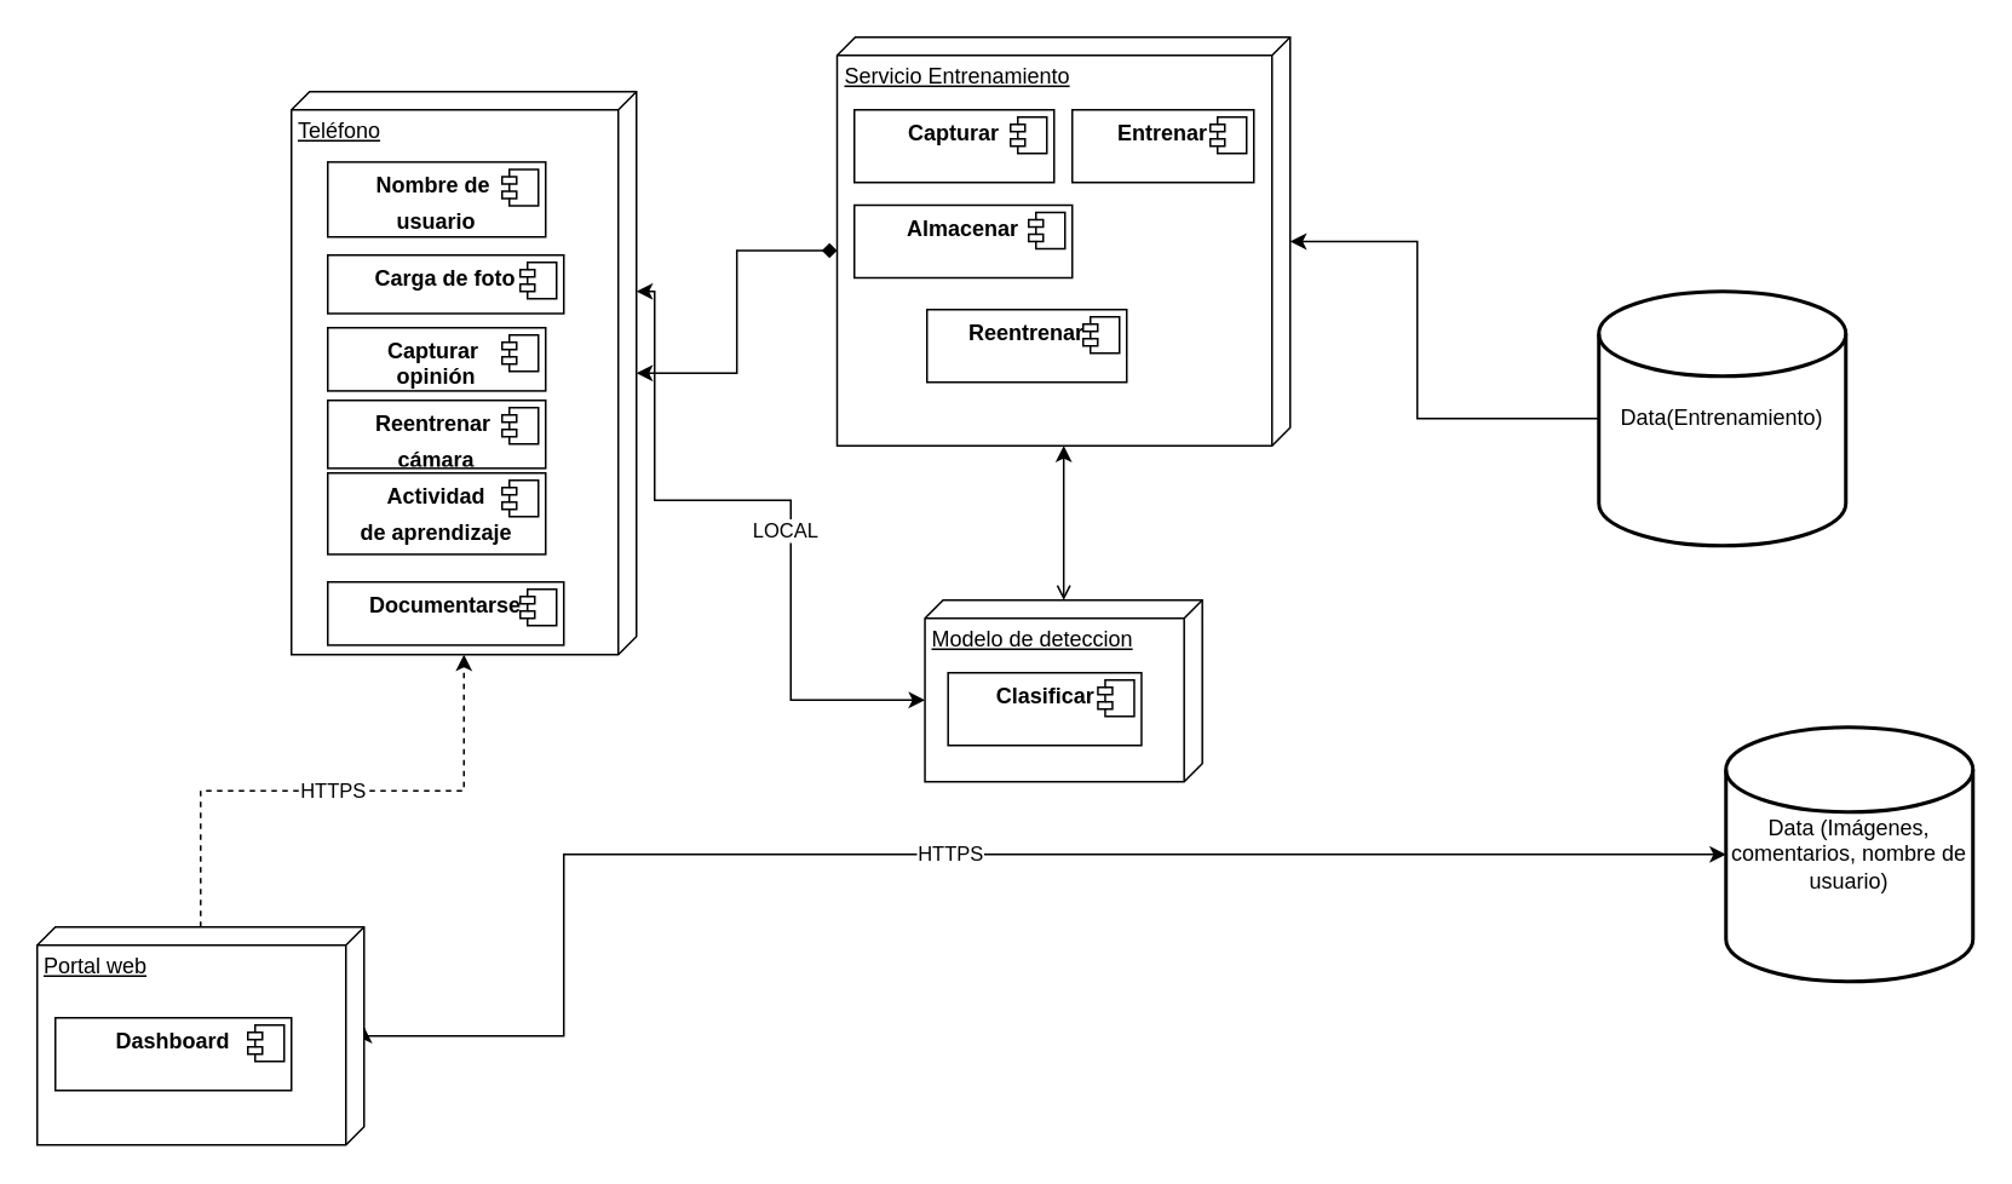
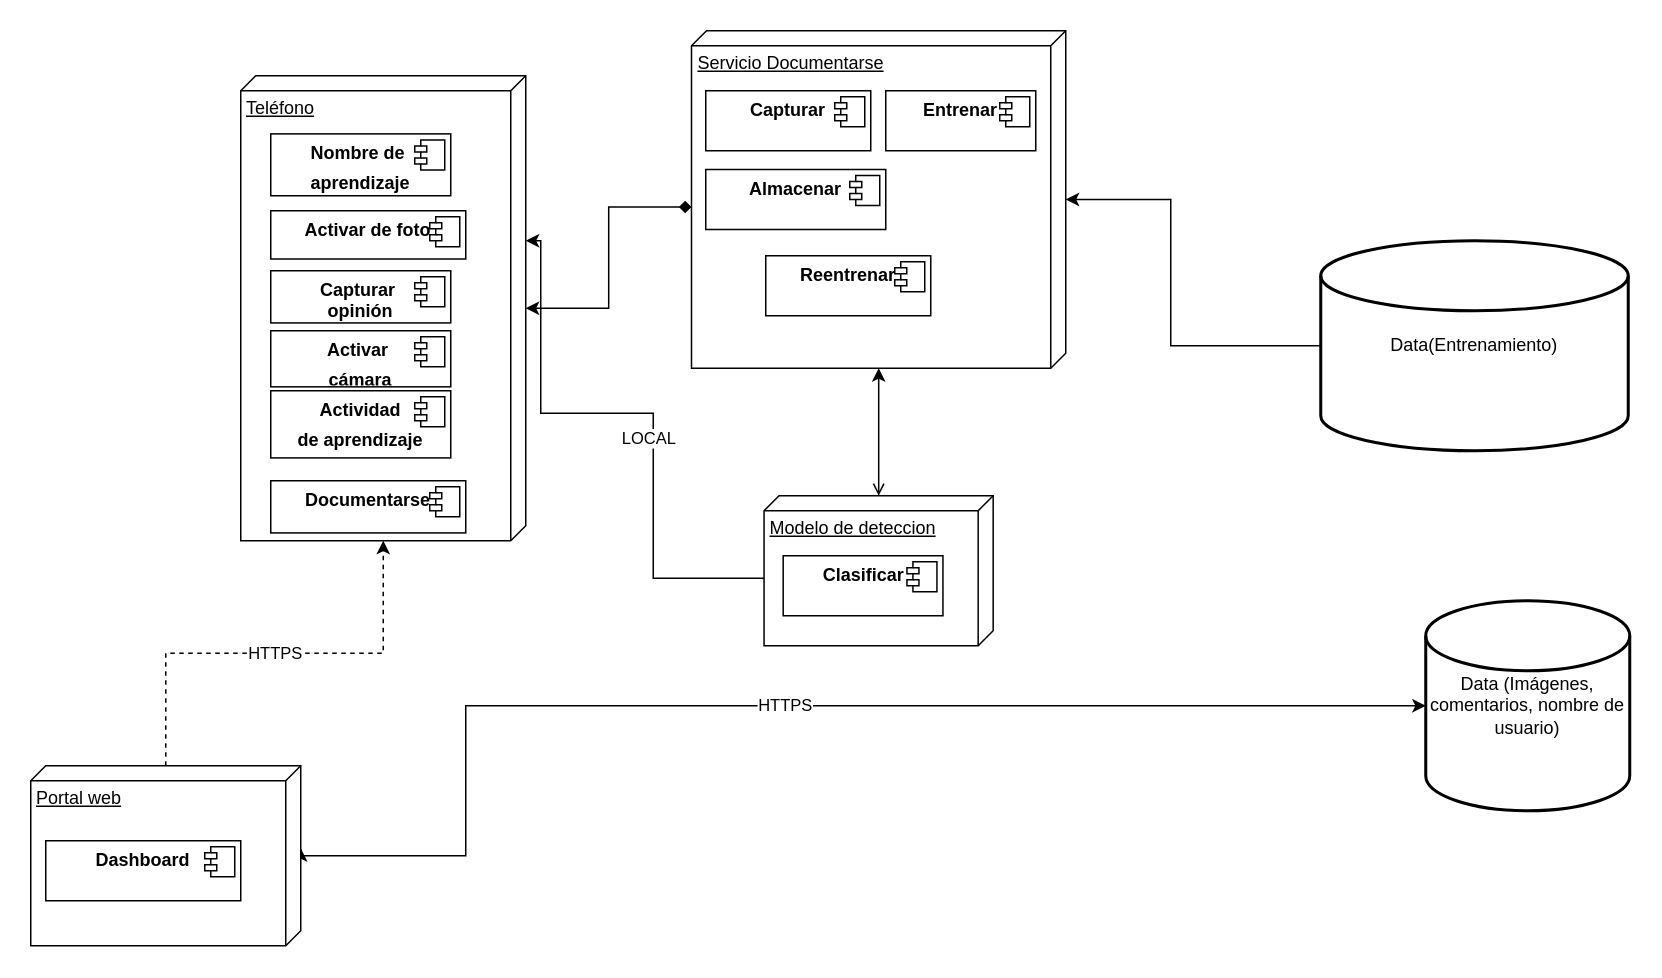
  <mxCell id="0" />
  <mxCell id="1" parent="0" />
  <mxCell id="2" value="" style="edgeStyle=orthogonalEdgeStyle;rounded=0;orthogonalLoop=1;jettySize=auto;html=1;startArrow=classic;startFill=1;endArrow=open;" parent="1" source="4" target="30" edge="1"><mxGeometry relative="1" as="geometry" /></mxCell>
  <mxCell id="3" value="" style="edgeStyle=orthogonalEdgeStyle;rounded=0;orthogonalLoop=1;jettySize=auto;html=1;entryX=0;entryY=0.5;entryDx=0;entryDy=0;entryPerimeter=0;startArrow=classic;startFill=1;endArrow=none;" parent="1" source="4" target="22" edge="1"><mxGeometry relative="1" as="geometry"><Array as="points"><mxPoint x="780" y="133" /><mxPoint x="780" y="230" /></Array></mxGeometry></mxCell>
- <mxCell id="4" value="Servicio Entrenamiento" style="verticalAlign=top;align=left;spacingTop=8;spacingLeft=2;spacingRight=12;shape=cube;size=10;direction=south;fontStyle=4;html=1;" parent="1" vertex="1"><mxGeometry x="460.5" y="20" width="249.5" height="225" as="geometry" /></mxCell>
+ <mxCell id="4" value="Servicio Documentarse" style="verticalAlign=top;align=left;spacingTop=8;spacingLeft=2;spacingRight=12;shape=cube;size=10;direction=south;fontStyle=4;html=1;" parent="1" vertex="1"><mxGeometry x="460.5" y="20" width="249.5" height="225" as="geometry" /></mxCell>
  <mxCell id="5" value="" style="group" parent="1" vertex="1" connectable="0"><mxGeometry x="160" y="50" width="190" height="310" as="geometry" /></mxCell>
  <mxCell id="6" value="Teléfono" style="verticalAlign=top;align=left;spacingTop=8;spacingLeft=2;spacingRight=12;shape=cube;size=10;direction=south;fontStyle=4;html=1;" parent="5" vertex="1"><mxGeometry width="190" height="310" as="geometry" /></mxCell>
  <mxCell id="7" value="&lt;p style=&quot;margin: 0px ; margin-top: 6px ; text-align: center&quot;&gt;&lt;b&gt;Capturar&amp;nbsp;&lt;/b&gt;&lt;/p&gt;&lt;div style=&quot;text-align: center;&quot;&gt;&lt;span style=&quot;background-color: initial;&quot;&gt;&lt;b&gt;opinión&lt;/b&gt;&lt;/span&gt;&lt;/div&gt;" style="align=left;overflow=fill;html=1;dropTarget=0;" parent="5" vertex="1"><mxGeometry x="20" y="130" width="120" height="34.78" as="geometry" /></mxCell>
  <mxCell id="8" value="" style="shape=component;jettyWidth=8;jettyHeight=4;" parent="7" vertex="1"><mxGeometry x="1" width="20" height="20" relative="1" as="geometry"><mxPoint x="-24" y="4" as="offset" /></mxGeometry></mxCell>
- <mxCell id="9" value="&lt;p style=&quot;margin: 0px ; margin-top: 6px ; text-align: center&quot;&gt;&lt;b&gt;Nombre de&amp;nbsp;&lt;/b&gt;&lt;/p&gt;&lt;p style=&quot;margin: 0px ; margin-top: 6px ; text-align: center&quot;&gt;&lt;b&gt;usuario&lt;/b&gt;&lt;/p&gt;" style="align=left;overflow=fill;html=1;dropTarget=0;" parent="5" vertex="1"><mxGeometry x="20" y="38.75" width="120" height="41.25" as="geometry" /></mxCell>
+ <mxCell id="9" value="&lt;p style=&quot;margin: 0px ; margin-top: 6px ; text-align: center&quot;&gt;&lt;b&gt;Nombre de&amp;nbsp;&lt;/b&gt;&lt;/p&gt;&lt;p style=&quot;margin: 0px ; margin-top: 6px ; text-align: center&quot;&gt;&lt;b&gt;aprendizaje&lt;/b&gt;&lt;/p&gt;" style="align=left;overflow=fill;html=1;dropTarget=0;" parent="5" vertex="1"><mxGeometry x="20" y="38.75" width="120" height="41.25" as="geometry" /></mxCell>
  <mxCell id="10" value="" style="shape=component;jettyWidth=8;jettyHeight=4;" parent="9" vertex="1"><mxGeometry x="1" width="20" height="20" relative="1" as="geometry"><mxPoint x="-24" y="4" as="offset" /></mxGeometry></mxCell>
- <mxCell id="11" value="&lt;p style=&quot;margin: 0px ; margin-top: 6px ; text-align: center&quot;&gt;&lt;b&gt;Carga de foto&lt;/b&gt;&lt;/p&gt;" style="align=left;overflow=fill;html=1;dropTarget=0;" parent="5" vertex="1"><mxGeometry x="20" y="90" width="130" height="32.17" as="geometry" /></mxCell>
+ <mxCell id="11" value="&lt;p style=&quot;margin: 0px ; margin-top: 6px ; text-align: center&quot;&gt;&lt;b&gt;Activar de foto&lt;/b&gt;&lt;/p&gt;" style="align=left;overflow=fill;html=1;dropTarget=0;" parent="5" vertex="1"><mxGeometry x="20" y="90" width="130" height="32.17" as="geometry" /></mxCell>
  <mxCell id="12" value="" style="shape=component;jettyWidth=8;jettyHeight=4;" parent="11" vertex="1"><mxGeometry x="1" width="20" height="20" relative="1" as="geometry"><mxPoint x="-24" y="4" as="offset" /></mxGeometry></mxCell>
- <mxCell id="13" value="&lt;p style=&quot;margin: 0px ; margin-top: 6px ; text-align: center&quot;&gt;&lt;b&gt;Reentrenar&amp;nbsp;&lt;/b&gt;&lt;/p&gt;&lt;p style=&quot;margin: 0px ; margin-top: 6px ; text-align: center&quot;&gt;&lt;b&gt;cámara&lt;/b&gt;&lt;/p&gt;" style="align=left;overflow=fill;html=1;dropTarget=0;" vertex="1" parent="5"><mxGeometry x="20" y="170" width="120" height="37.39" as="geometry" /></mxCell>
+ <mxCell id="13" value="&lt;p style=&quot;margin: 0px ; margin-top: 6px ; text-align: center&quot;&gt;&lt;b&gt;Activar&amp;nbsp;&lt;/b&gt;&lt;/p&gt;&lt;p style=&quot;margin: 0px ; margin-top: 6px ; text-align: center&quot;&gt;&lt;b&gt;cámara&lt;/b&gt;&lt;/p&gt;" style="align=left;overflow=fill;html=1;dropTarget=0;" vertex="1" parent="5"><mxGeometry x="20" y="170" width="120" height="37.39" as="geometry" /></mxCell>
  <mxCell id="14" value="" style="shape=component;jettyWidth=8;jettyHeight=4;" vertex="1" parent="13"><mxGeometry x="1" width="20" height="20" relative="1" as="geometry"><mxPoint x="-24" y="4" as="offset" /></mxGeometry></mxCell>
  <mxCell id="15" value="&lt;p style=&quot;margin: 0px ; margin-top: 6px ; text-align: center&quot;&gt;&lt;b&gt;Actividad&lt;/b&gt;&lt;/p&gt;&lt;p style=&quot;margin: 0px ; margin-top: 6px ; text-align: center&quot;&gt;&lt;b&gt;de aprendizaje&lt;/b&gt;&lt;/p&gt;" style="align=left;overflow=fill;html=1;dropTarget=0;" vertex="1" parent="5"><mxGeometry x="20" y="210" width="120" height="44.78" as="geometry" /></mxCell>
  <mxCell id="16" value="" style="shape=component;jettyWidth=8;jettyHeight=4;" vertex="1" parent="15"><mxGeometry x="1" width="20" height="20" relative="1" as="geometry"><mxPoint x="-24" y="4" as="offset" /></mxGeometry></mxCell>
  <mxCell id="17" value="&lt;p style=&quot;margin: 0px ; margin-top: 6px ; text-align: center&quot;&gt;&lt;b&gt;Documentarse&lt;/b&gt;&lt;/p&gt;" style="align=left;overflow=fill;html=1;dropTarget=0;" vertex="1" parent="5"><mxGeometry x="20" y="270" width="130" height="34.78" as="geometry" /></mxCell>
  <mxCell id="18" value="" style="shape=component;jettyWidth=8;jettyHeight=4;" vertex="1" parent="17"><mxGeometry x="1" width="20" height="20" relative="1" as="geometry"><mxPoint x="-24" y="4" as="offset" /></mxGeometry></mxCell>
  <mxCell id="19" value="" style="edgeStyle=orthogonalEdgeStyle;rounded=0;orthogonalLoop=1;jettySize=auto;html=1;startArrow=classic;startFill=1;entryX=0;entryY=0;entryDx=117.5;entryDy=249.5;entryPerimeter=0;endArrow=diamond;" parent="1" source="6" target="4" edge="1"><mxGeometry relative="1" as="geometry"><mxPoint x="440" y="138" as="targetPoint" /></mxGeometry></mxCell>
  <mxCell id="20" value="&lt;p style=&quot;margin: 0px ; margin-top: 6px ; text-align: center&quot;&gt;&lt;b&gt;Capturar&lt;/b&gt;&lt;/p&gt;" style="align=left;overflow=fill;html=1;dropTarget=0;" parent="1" vertex="1"><mxGeometry x="470" y="60" width="110" height="40" as="geometry" /></mxCell>
  <mxCell id="21" value="" style="shape=component;jettyWidth=8;jettyHeight=4;" parent="20" vertex="1"><mxGeometry x="1" width="20" height="20" relative="1" as="geometry"><mxPoint x="-24" y="4" as="offset" /></mxGeometry></mxCell>
- <mxCell id="22" value="Data(Entrenamiento)" style="strokeWidth=2;html=1;shape=mxgraph.flowchart.database;whiteSpace=wrap;" parent="1" vertex="1"><mxGeometry x="880" y="160" width="136" height="140" as="geometry" /></mxCell>
+ <mxCell id="22" value="Data(Entrenamiento)" style="strokeWidth=2;html=1;shape=mxgraph.flowchart.database;whiteSpace=wrap;" parent="1" vertex="1"><mxGeometry x="880" y="160" width="205" height="140" as="geometry" /></mxCell>
  <mxCell id="23" value="&lt;p style=&quot;margin: 0px ; margin-top: 6px ; text-align: center&quot;&gt;&lt;b&gt;Almacenar&lt;/b&gt;&lt;/p&gt;" style="align=left;overflow=fill;html=1;dropTarget=0;" parent="1" vertex="1"><mxGeometry x="470" y="112.5" width="120" height="40" as="geometry" /></mxCell>
  <mxCell id="24" value="" style="shape=component;jettyWidth=8;jettyHeight=4;" parent="23" vertex="1"><mxGeometry x="1" width="20" height="20" relative="1" as="geometry"><mxPoint x="-24" y="4" as="offset" /></mxGeometry></mxCell>
  <mxCell id="25" value="&lt;p style=&quot;margin: 0px ; margin-top: 6px ; text-align: center&quot;&gt;&lt;b&gt;Entrenar&lt;/b&gt;&lt;/p&gt;" style="align=left;overflow=fill;html=1;dropTarget=0;" parent="1" vertex="1"><mxGeometry x="590" y="60" width="100" height="40" as="geometry" /></mxCell>
  <mxCell id="26" value="" style="shape=component;jettyWidth=8;jettyHeight=4;" parent="25" vertex="1"><mxGeometry x="1" width="20" height="20" relative="1" as="geometry"><mxPoint x="-24" y="4" as="offset" /></mxGeometry></mxCell>
  <mxCell id="27" value="&lt;p style=&quot;margin: 0px ; margin-top: 6px ; text-align: center&quot;&gt;&lt;b&gt;Reentrenar&lt;/b&gt;&lt;/p&gt;" style="align=left;overflow=fill;html=1;dropTarget=0;" parent="1" vertex="1"><mxGeometry x="510" y="170" width="110" height="40" as="geometry" /></mxCell>
  <mxCell id="28" value="" style="shape=component;jettyWidth=8;jettyHeight=4;" parent="27" vertex="1"><mxGeometry x="1" width="20" height="20" relative="1" as="geometry"><mxPoint x="-24" y="4" as="offset" /></mxGeometry></mxCell>
  <mxCell id="29" value="" style="group" parent="1" vertex="1" connectable="0"><mxGeometry x="508.88" y="330" width="152.75" height="100" as="geometry" /></mxCell>
  <mxCell id="30" value="Modelo de deteccion" style="verticalAlign=top;align=left;spacingTop=8;spacingLeft=2;spacingRight=12;shape=cube;size=10;direction=south;fontStyle=4;html=1;" parent="29" vertex="1"><mxGeometry width="152.75" height="100" as="geometry" /></mxCell>
  <mxCell id="31" value="&lt;p style=&quot;margin: 0px ; margin-top: 6px ; text-align: center&quot;&gt;&lt;b&gt;Clasificar&lt;/b&gt;&lt;/p&gt;" style="align=left;overflow=fill;html=1;dropTarget=0;" parent="29" vertex="1"><mxGeometry x="12.75" y="40" width="106.5" height="40" as="geometry" /></mxCell>
  <mxCell id="32" value="" style="shape=component;jettyWidth=8;jettyHeight=4;" parent="31" vertex="1"><mxGeometry x="1" width="20" height="20" relative="1" as="geometry"><mxPoint x="-24" y="4" as="offset" /></mxGeometry></mxCell>
- <mxCell id="33" value="" style="edgeStyle=orthogonalEdgeStyle;rounded=0;orthogonalLoop=1;jettySize=auto;html=1;exitX=0;exitY=0;exitDx=110;exitDy=0;exitPerimeter=0;entryX=0;entryY=0;entryDx=55;entryDy=152.75;entryPerimeter=0;startArrow=classic;startFill=1;" parent="1" source="6" target="30" edge="1"><mxGeometry relative="1" as="geometry"><Array as="points"><mxPoint x="360" y="275" /><mxPoint x="435" y="275" /><mxPoint x="435" y="385" /></Array></mxGeometry></mxCell>
+ <mxCell id="33" value="" style="edgeStyle=orthogonalEdgeStyle;rounded=0;orthogonalLoop=1;jettySize=auto;html=1;exitX=0;exitY=0;exitDx=110;exitDy=0;exitPerimeter=0;entryX=0;entryY=0;entryDx=55;entryDy=152.75;entryPerimeter=0;startArrow=classic;startFill=1;endArrow=none;" parent="1" source="6" target="30" edge="1"><mxGeometry relative="1" as="geometry"><Array as="points"><mxPoint x="360" y="275" /><mxPoint x="435" y="275" /><mxPoint x="435" y="385" /></Array></mxGeometry></mxCell>
  <mxCell id="34" value="LOCAL" style="edgeLabel;html=1;align=center;verticalAlign=middle;resizable=0;points=[];" vertex="1" connectable="0" parent="33"><mxGeometry x="0.125" y="-4" relative="1" as="geometry"><mxPoint as="offset" /></mxGeometry></mxCell>
  <mxCell id="35" value="HTTPS" style="edgeStyle=orthogonalEdgeStyle;rounded=0;orthogonalLoop=1;jettySize=auto;html=1;startArrow=classic;startFill=1;exitX=0;exitY=0;exitDx=55;exitDy=0;exitPerimeter=0;" parent="1" source="37" edge="1"><mxGeometry relative="1" as="geometry"><Array as="points"><mxPoint x="200" y="570" /><mxPoint x="310" y="570" /><mxPoint x="310" y="470" /><mxPoint x="948" y="470" /></Array><mxPoint x="950" y="470" as="targetPoint" /></mxGeometry></mxCell>
  <mxCell id="36" value="HTTPS" style="edgeStyle=orthogonalEdgeStyle;rounded=0;orthogonalLoop=1;jettySize=auto;html=1;dashed=1;" edge="1" parent="1" source="37" target="6"><mxGeometry relative="1" as="geometry" /></mxCell>
  <mxCell id="37" value="Portal web" style="verticalAlign=top;align=left;spacingTop=8;spacingLeft=2;spacingRight=12;shape=cube;size=10;direction=south;fontStyle=4;html=1;" vertex="1" parent="1"><mxGeometry x="20" y="510" width="180" height="120" as="geometry" /></mxCell>
  <mxCell id="38" value="&lt;p style=&quot;margin: 0px ; margin-top: 6px ; text-align: center&quot;&gt;&lt;b&gt;Dashboard&lt;/b&gt;&lt;/p&gt;" style="align=left;overflow=fill;html=1;dropTarget=0;" vertex="1" parent="1"><mxGeometry x="30" y="560" width="130" height="40" as="geometry" /></mxCell>
  <mxCell id="39" value="" style="shape=component;jettyWidth=8;jettyHeight=4;" vertex="1" parent="38"><mxGeometry x="1" width="20" height="20" relative="1" as="geometry"><mxPoint x="-24" y="4" as="offset" /></mxGeometry></mxCell>
  <mxCell id="40" value="Data (Imágenes, comentarios, nombre de usuario)" style="strokeWidth=2;html=1;shape=mxgraph.flowchart.database;whiteSpace=wrap;" vertex="1" parent="1"><mxGeometry x="950" y="400" width="136" height="140" as="geometry" /></mxCell>
